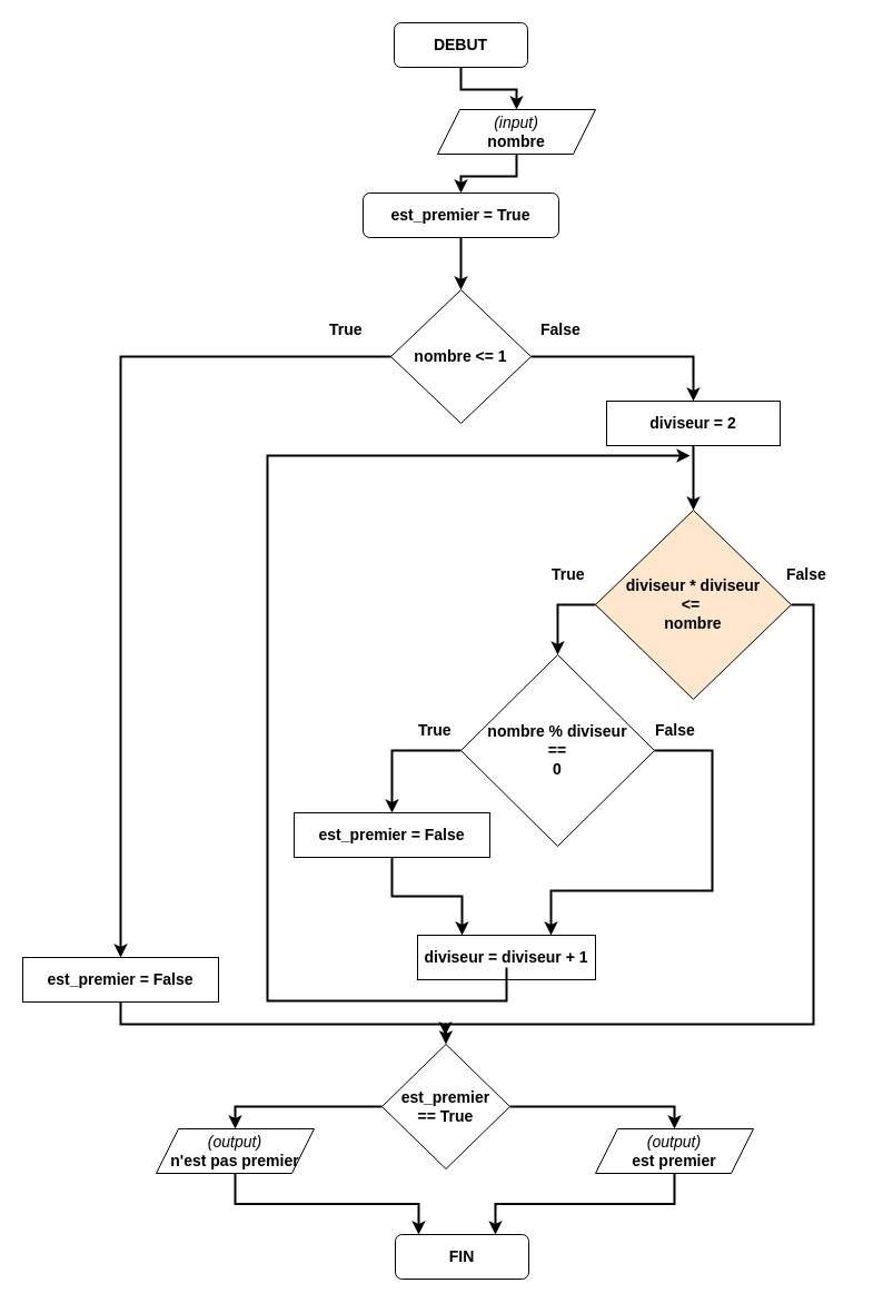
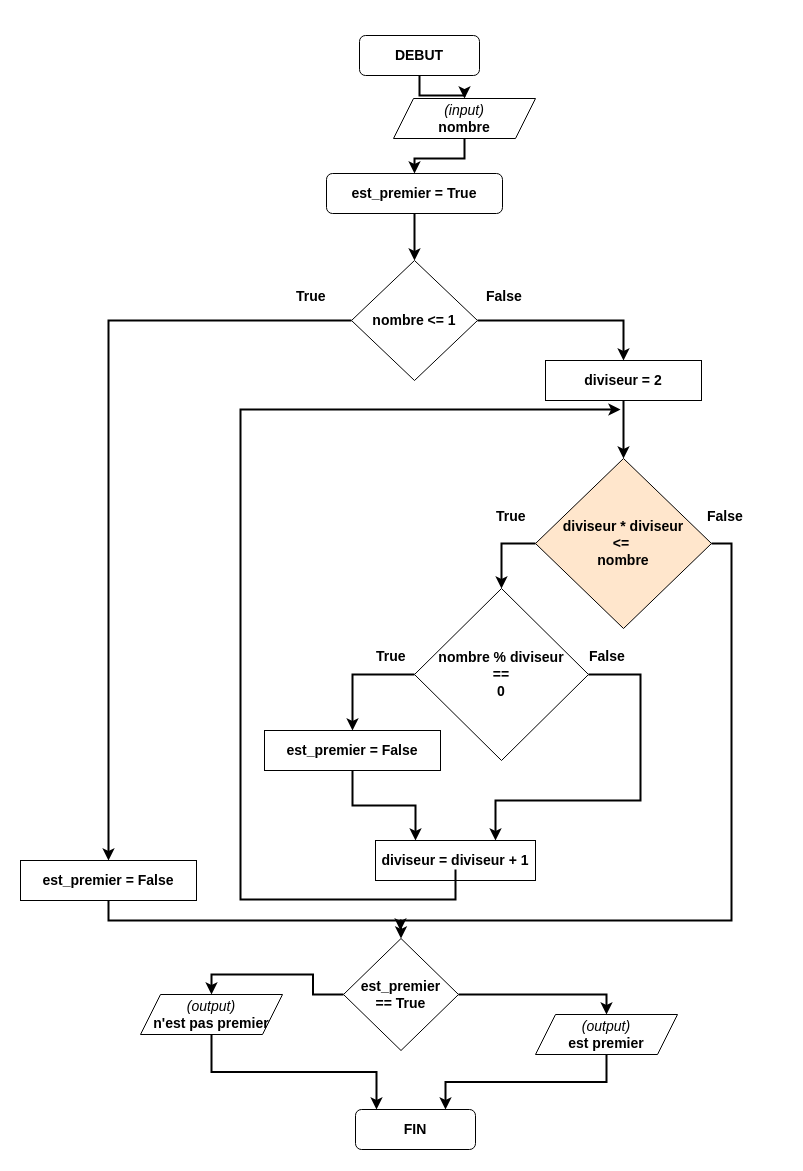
  <mxCell id="0" />
  <mxCell id="1" parent="0" />
  <mxCell id="2" style="edgeStyle=orthogonalEdgeStyle;rounded=0;orthogonalLoop=1;jettySize=auto;html=1;exitX=0.5;exitY=1;exitDx=0;exitDy=0;entryX=0.5;entryY=0;entryDx=0;entryDy=0;fontSize=14;strokeWidth=2;" edge="1" parent="1" source="3" target="6"><mxGeometry relative="1" as="geometry" /></mxCell>
- <mxCell id="3" value="&lt;font style=&quot;font-size: 14px;&quot;&gt;&lt;b&gt;DEBUT&lt;/b&gt;&lt;/font&gt;" style="rounded=1;whiteSpace=wrap;html=1;" vertex="1" parent="1"><mxGeometry x="354" y="20" width="120" height="40" as="geometry" /></mxCell>
+ <mxCell id="3" value="&lt;font style=&quot;font-size: 14px;&quot;&gt;&lt;b&gt;DEBUT&lt;/b&gt;&lt;/font&gt;" style="rounded=1;whiteSpace=wrap;html=1;" vertex="1" parent="1"><mxGeometry x="359" y="35" width="120" height="40" as="geometry" /></mxCell>
  <mxCell id="4" value="&lt;font style=&quot;font-size: 14px;&quot;&gt;&lt;b&gt;FIN&lt;/b&gt;&lt;/font&gt;" style="rounded=1;whiteSpace=wrap;html=1;" vertex="1" parent="1"><mxGeometry x="355" y="1109" width="120" height="40" as="geometry" /></mxCell>
  <mxCell id="5" style="edgeStyle=orthogonalEdgeStyle;rounded=0;orthogonalLoop=1;jettySize=auto;html=1;exitX=0.5;exitY=1;exitDx=0;exitDy=0;entryX=0.5;entryY=0;entryDx=0;entryDy=0;fontSize=14;strokeWidth=2;" edge="1" parent="1" source="6" target="16"><mxGeometry relative="1" as="geometry" /></mxCell>
  <mxCell id="6" value="&lt;i&gt;(input)&lt;/i&gt;&lt;br&gt;&lt;b&gt;nombre&lt;/b&gt;" style="shape=parallelogram;perimeter=parallelogramPerimeter;whiteSpace=wrap;html=1;fixedSize=1;fontSize=14;" vertex="1" parent="1"><mxGeometry x="393" y="98" width="142" height="40" as="geometry" /></mxCell>
  <mxCell id="7" style="edgeStyle=orthogonalEdgeStyle;rounded=0;orthogonalLoop=1;jettySize=auto;html=1;exitX=0.5;exitY=1;exitDx=0;exitDy=0;entryX=0.5;entryY=0;entryDx=0;entryDy=0;strokeWidth=2;fontSize=14;" edge="1" parent="1" source="8" target="11"><mxGeometry relative="1" as="geometry" /></mxCell>
  <mxCell id="8" value="&lt;b&gt;diviseur = 2&lt;/b&gt;" style="rounded=0;whiteSpace=wrap;html=1;fontSize=14;" vertex="1" parent="1"><mxGeometry x="545" y="360" width="156" height="40" as="geometry" /></mxCell>
  <mxCell id="9" style="edgeStyle=orthogonalEdgeStyle;rounded=0;orthogonalLoop=1;jettySize=auto;html=1;exitX=0;exitY=0.5;exitDx=0;exitDy=0;entryX=0.5;entryY=0;entryDx=0;entryDy=0;strokeWidth=2;fontSize=14;" edge="1" parent="1" source="11" target="28"><mxGeometry relative="1" as="geometry" /></mxCell>
  <mxCell id="10" style="edgeStyle=orthogonalEdgeStyle;rounded=0;orthogonalLoop=1;jettySize=auto;html=1;exitX=1;exitY=0.5;exitDx=0;exitDy=0;entryX=0.5;entryY=0;entryDx=0;entryDy=0;strokeWidth=2;fontSize=14;" edge="1" parent="1" source="11" target="36"><mxGeometry relative="1" as="geometry"><Array as="points"><mxPoint x="731" y="543" /><mxPoint x="731" y="920" /><mxPoint x="401" y="920" /></Array></mxGeometry></mxCell>
  <mxCell id="11" value="&lt;b&gt;diviseur * diviseur&lt;br&gt;&amp;lt;=&amp;nbsp;&lt;br&gt;nombre&lt;br&gt;&lt;/b&gt;" style="rhombus;whiteSpace=wrap;html=1;fontSize=14;fillColor=#ffe6cc;" vertex="1" parent="1"><mxGeometry x="535" y="458" width="176" height="170" as="geometry" /></mxCell>
  <mxCell id="12" style="edgeStyle=orthogonalEdgeStyle;rounded=0;orthogonalLoop=1;jettySize=auto;html=1;exitX=0.5;exitY=1;exitDx=0;exitDy=0;entryX=0.75;entryY=0;entryDx=0;entryDy=0;strokeWidth=2;fontSize=14;" edge="1" parent="1" source="13" target="4"><mxGeometry relative="1" as="geometry" /></mxCell>
  <mxCell id="13" value="&lt;i&gt;(output)&lt;/i&gt;&lt;br&gt;&lt;b&gt;est premier&lt;/b&gt;" style="shape=parallelogram;perimeter=parallelogramPerimeter;whiteSpace=wrap;html=1;fixedSize=1;fontSize=14;" vertex="1" parent="1"><mxGeometry x="535" y="1014" width="142" height="40" as="geometry" /></mxCell>
  <mxCell id="14" value="True" style="text;strokeColor=none;fillColor=none;align=left;verticalAlign=middle;spacingLeft=4;spacingRight=4;overflow=hidden;points=[[0,0.5],[1,0.5]];portConstraint=eastwest;rotatable=0;fontSize=14;fontStyle=1" vertex="1" parent="1"><mxGeometry x="490" y="500" width="80" height="30" as="geometry" /></mxCell>
  <mxCell id="15" style="edgeStyle=orthogonalEdgeStyle;rounded=0;orthogonalLoop=1;jettySize=auto;html=1;exitX=0.5;exitY=1;exitDx=0;exitDy=0;entryX=0.5;entryY=0;entryDx=0;entryDy=0;fontSize=14;strokeWidth=2;" edge="1" parent="1" source="16" target="20"><mxGeometry relative="1" as="geometry" /></mxCell>
  <mxCell id="16" value="&lt;b&gt;&lt;font style=&quot;font-size: 14px;&quot;&gt;est_premier = True&lt;/font&gt;&lt;/b&gt;" style="whiteSpace=wrap;html=1;rounded=1;" vertex="1" parent="1"><mxGeometry x="326" y="173" width="176" height="40" as="geometry" /></mxCell>
  <mxCell id="17" value="&lt;b&gt;diviseur = diviseur + 1&lt;/b&gt;" style="rounded=0;whiteSpace=wrap;html=1;fontSize=14;" vertex="1" parent="1"><mxGeometry x="375" y="840" width="160" height="40" as="geometry" /></mxCell>
  <mxCell id="18" style="edgeStyle=orthogonalEdgeStyle;rounded=0;orthogonalLoop=1;jettySize=auto;html=1;exitX=0;exitY=0.5;exitDx=0;exitDy=0;entryX=0.5;entryY=0;entryDx=0;entryDy=0;strokeWidth=2;fontSize=14;" edge="1" parent="1" source="20" target="24"><mxGeometry relative="1" as="geometry" /></mxCell>
  <mxCell id="19" style="edgeStyle=orthogonalEdgeStyle;rounded=0;orthogonalLoop=1;jettySize=auto;html=1;exitX=1;exitY=0.5;exitDx=0;exitDy=0;entryX=0.5;entryY=0;entryDx=0;entryDy=0;strokeWidth=2;fontSize=14;" edge="1" parent="1" source="20" target="8"><mxGeometry relative="1" as="geometry" /></mxCell>
  <mxCell id="20" value="&lt;font style=&quot;font-size: 14px;&quot;&gt;&lt;b&gt;nombre &amp;lt;= 1&lt;/b&gt;&lt;/font&gt;" style="rhombus;whiteSpace=wrap;html=1;" vertex="1" parent="1"><mxGeometry x="351" y="260" width="126" height="120" as="geometry" /></mxCell>
  <mxCell id="21" value="False" style="text;strokeColor=none;fillColor=none;align=left;verticalAlign=middle;spacingLeft=4;spacingRight=4;overflow=hidden;points=[[0,0.5],[1,0.5]];portConstraint=eastwest;rotatable=0;fontSize=14;fontStyle=1" vertex="1" parent="1"><mxGeometry x="480" y="280" width="80" height="30" as="geometry" /></mxCell>
  <mxCell id="22" value="True" style="text;strokeColor=none;fillColor=none;align=left;verticalAlign=middle;spacingLeft=4;spacingRight=4;overflow=hidden;points=[[0,0.5],[1,0.5]];portConstraint=eastwest;rotatable=0;fontSize=14;fontStyle=1" vertex="1" parent="1"><mxGeometry x="290" y="280" width="80" height="30" as="geometry" /></mxCell>
  <mxCell id="23" style="edgeStyle=orthogonalEdgeStyle;rounded=0;orthogonalLoop=1;jettySize=auto;html=1;strokeWidth=2;fontSize=14;" edge="1" parent="1" source="24"><mxGeometry relative="1" as="geometry"><mxPoint x="400" y="930" as="targetPoint" /><Array as="points"><mxPoint x="108" y="920" /><mxPoint x="400" y="920" /></Array></mxGeometry></mxCell>
  <mxCell id="24" value="&lt;b&gt;&lt;font style=&quot;font-size: 14px;&quot;&gt;est_premier = False&lt;/font&gt;&lt;/b&gt;" style="rounded=0;whiteSpace=wrap;html=1;" vertex="1" parent="1"><mxGeometry x="20" y="860" width="176" height="40" as="geometry" /></mxCell>
  <mxCell id="25" value="False" style="text;strokeColor=none;fillColor=none;align=left;verticalAlign=middle;spacingLeft=4;spacingRight=4;overflow=hidden;points=[[0,0.5],[1,0.5]];portConstraint=eastwest;rotatable=0;fontSize=14;fontStyle=1" vertex="1" parent="1"><mxGeometry x="701" y="500" width="80" height="30" as="geometry" /></mxCell>
  <mxCell id="26" style="edgeStyle=orthogonalEdgeStyle;rounded=0;orthogonalLoop=1;jettySize=auto;html=1;exitX=0;exitY=0.5;exitDx=0;exitDy=0;entryX=0.5;entryY=0;entryDx=0;entryDy=0;strokeWidth=2;fontSize=14;" edge="1" parent="1" source="28" target="30"><mxGeometry relative="1" as="geometry" /></mxCell>
  <mxCell id="27" style="edgeStyle=orthogonalEdgeStyle;rounded=0;orthogonalLoop=1;jettySize=auto;html=1;exitX=1;exitY=0.5;exitDx=0;exitDy=0;entryX=0.75;entryY=0;entryDx=0;entryDy=0;strokeWidth=2;fontSize=14;" edge="1" parent="1" source="28" target="17"><mxGeometry relative="1" as="geometry"><Array as="points"><mxPoint x="640" y="674" /><mxPoint x="640" y="800" /><mxPoint x="495" y="800" /></Array></mxGeometry></mxCell>
  <mxCell id="28" value="&lt;font style=&quot;font-size: 14px;&quot;&gt;&lt;b&gt;nombre % diviseur&lt;br&gt;==&lt;br&gt;0&lt;br&gt;&lt;/b&gt;&lt;/font&gt;" style="rhombus;whiteSpace=wrap;html=1;" vertex="1" parent="1"><mxGeometry x="414" y="588" width="174" height="172" as="geometry" /></mxCell>
  <mxCell id="29" style="edgeStyle=orthogonalEdgeStyle;rounded=0;orthogonalLoop=1;jettySize=auto;html=1;exitX=0.5;exitY=1;exitDx=0;exitDy=0;entryX=0.25;entryY=0;entryDx=0;entryDy=0;strokeWidth=2;fontSize=14;" edge="1" parent="1" source="30" target="17"><mxGeometry relative="1" as="geometry" /></mxCell>
  <mxCell id="30" value="&lt;b&gt;&lt;font style=&quot;font-size: 14px;&quot;&gt;est_premier = False&lt;/font&gt;&lt;/b&gt;" style="rounded=0;whiteSpace=wrap;html=1;" vertex="1" parent="1"><mxGeometry x="264" y="730" width="176" height="40" as="geometry" /></mxCell>
  <mxCell id="31" value="True" style="text;strokeColor=none;fillColor=none;align=left;verticalAlign=middle;spacingLeft=4;spacingRight=4;overflow=hidden;points=[[0,0.5],[1,0.5]];portConstraint=eastwest;rotatable=0;fontSize=14;fontStyle=1" vertex="1" parent="1"><mxGeometry x="370" y="640" width="80" height="30" as="geometry" /></mxCell>
  <mxCell id="32" value="False" style="text;strokeColor=none;fillColor=none;align=left;verticalAlign=middle;spacingLeft=4;spacingRight=4;overflow=hidden;points=[[0,0.5],[1,0.5]];portConstraint=eastwest;rotatable=0;fontSize=14;fontStyle=1" vertex="1" parent="1"><mxGeometry x="583" y="640" width="80" height="30" as="geometry" /></mxCell>
  <mxCell id="33" value="" style="endArrow=classic;html=1;rounded=0;strokeWidth=2;fontSize=14;exitX=0.5;exitY=1;exitDx=0;exitDy=0;" edge="1" parent="1"><mxGeometry width="50" height="50" relative="1" as="geometry"><mxPoint x="455" y="869" as="sourcePoint" /><mxPoint x="620" y="409" as="targetPoint" /><Array as="points"><mxPoint x="455" y="899" /><mxPoint x="240" y="899" /><mxPoint x="240" y="409" /></Array></mxGeometry></mxCell>
  <mxCell id="34" style="edgeStyle=orthogonalEdgeStyle;rounded=0;orthogonalLoop=1;jettySize=auto;html=1;exitX=0;exitY=0.5;exitDx=0;exitDy=0;entryX=0.5;entryY=0;entryDx=0;entryDy=0;strokeWidth=2;fontSize=14;" edge="1" parent="1" source="36" target="38"><mxGeometry relative="1" as="geometry" /></mxCell>
  <mxCell id="35" style="edgeStyle=orthogonalEdgeStyle;rounded=0;orthogonalLoop=1;jettySize=auto;html=1;exitX=1;exitY=0.5;exitDx=0;exitDy=0;entryX=0.5;entryY=0;entryDx=0;entryDy=0;strokeWidth=2;fontSize=14;" edge="1" parent="1" source="36" target="13"><mxGeometry relative="1" as="geometry" /></mxCell>
  <mxCell id="36" value="&lt;font style=&quot;font-size: 14px;&quot;&gt;&lt;b&gt;est_premier&lt;br&gt;== True&lt;br&gt;&lt;/b&gt;&lt;/font&gt;" style="rhombus;whiteSpace=wrap;html=1;" vertex="1" parent="1"><mxGeometry x="343" y="938" width="115" height="112" as="geometry" /></mxCell>
  <mxCell id="37" style="edgeStyle=orthogonalEdgeStyle;rounded=0;orthogonalLoop=1;jettySize=auto;html=1;exitX=0.5;exitY=1;exitDx=0;exitDy=0;entryX=0.175;entryY=0;entryDx=0;entryDy=0;entryPerimeter=0;strokeWidth=2;fontSize=14;" edge="1" parent="1" source="38" target="4"><mxGeometry relative="1" as="geometry" /></mxCell>
- <mxCell id="38" value="&lt;i&gt;(output)&lt;/i&gt;&lt;br&gt;&lt;b&gt;n'est pas premier&lt;/b&gt;" style="shape=parallelogram;perimeter=parallelogramPerimeter;whiteSpace=wrap;html=1;fixedSize=1;fontSize=14;" vertex="1" parent="1"><mxGeometry x="140" y="1014" width="142" height="40" as="geometry" /></mxCell>
+ <mxCell id="38" value="&lt;i&gt;(output)&lt;/i&gt;&lt;br&gt;&lt;b&gt;n'est pas premier&lt;/b&gt;" style="shape=parallelogram;perimeter=parallelogramPerimeter;whiteSpace=wrap;html=1;fixedSize=1;fontSize=14;" vertex="1" parent="1"><mxGeometry x="140" y="994" width="142" height="40" as="geometry" /></mxCell>
